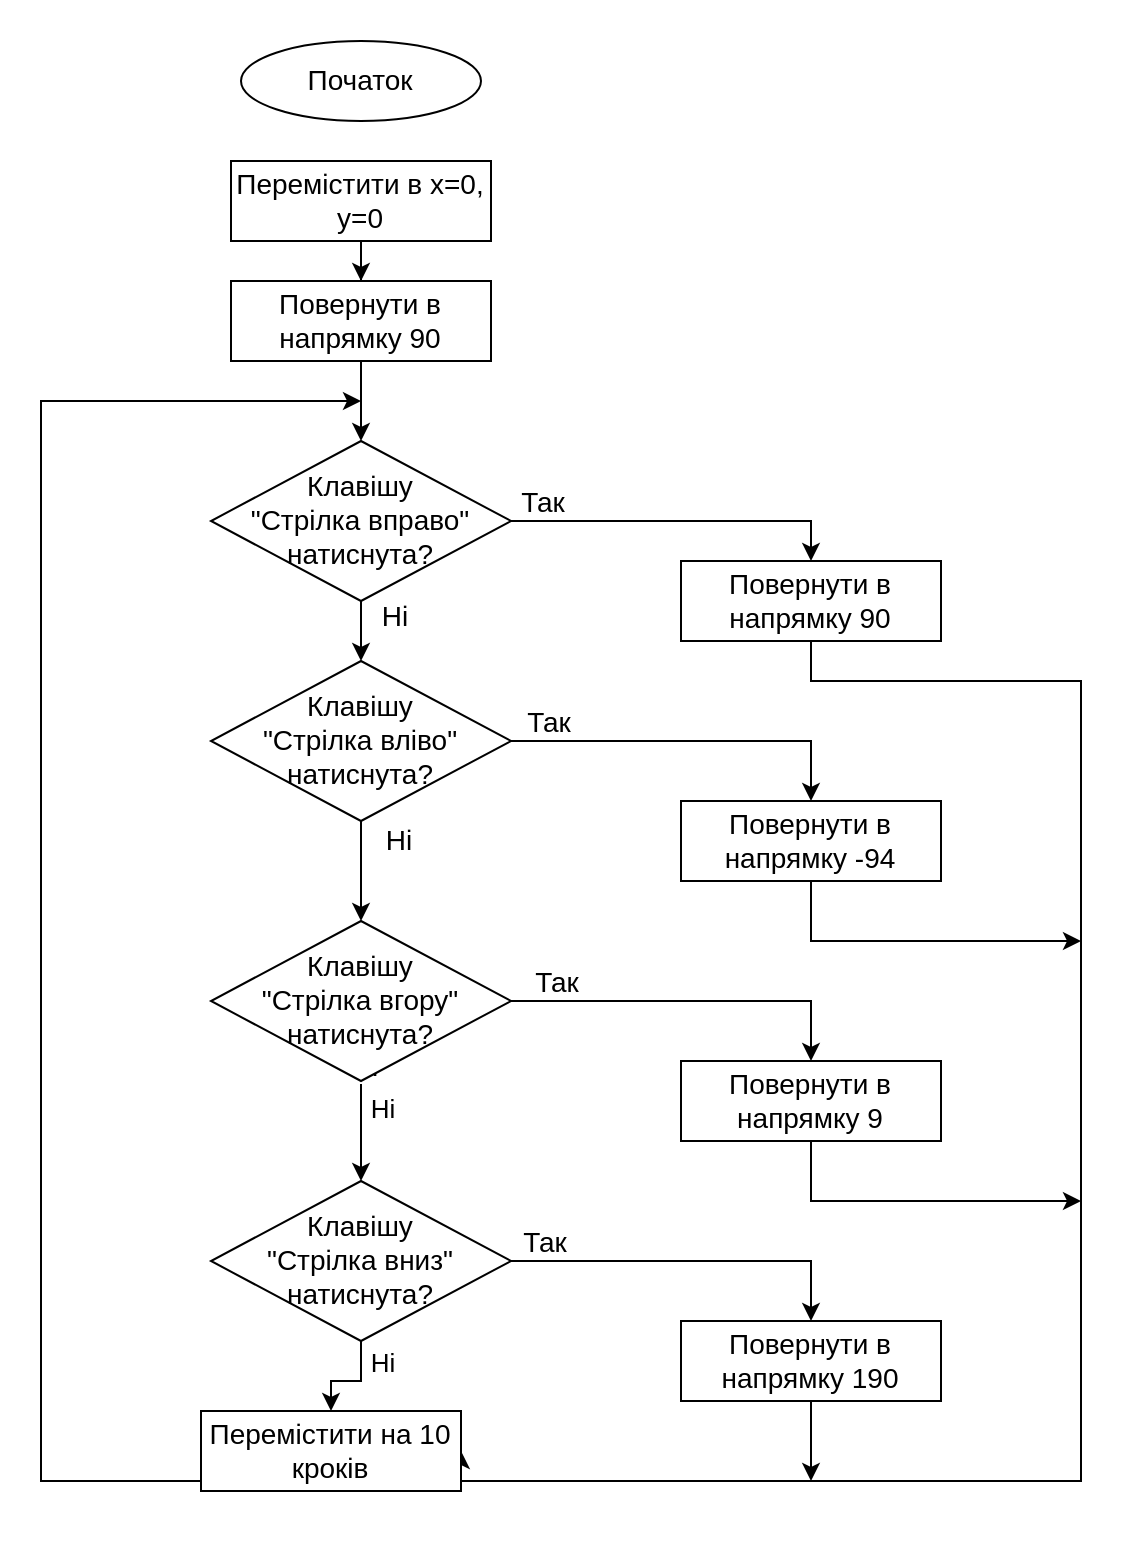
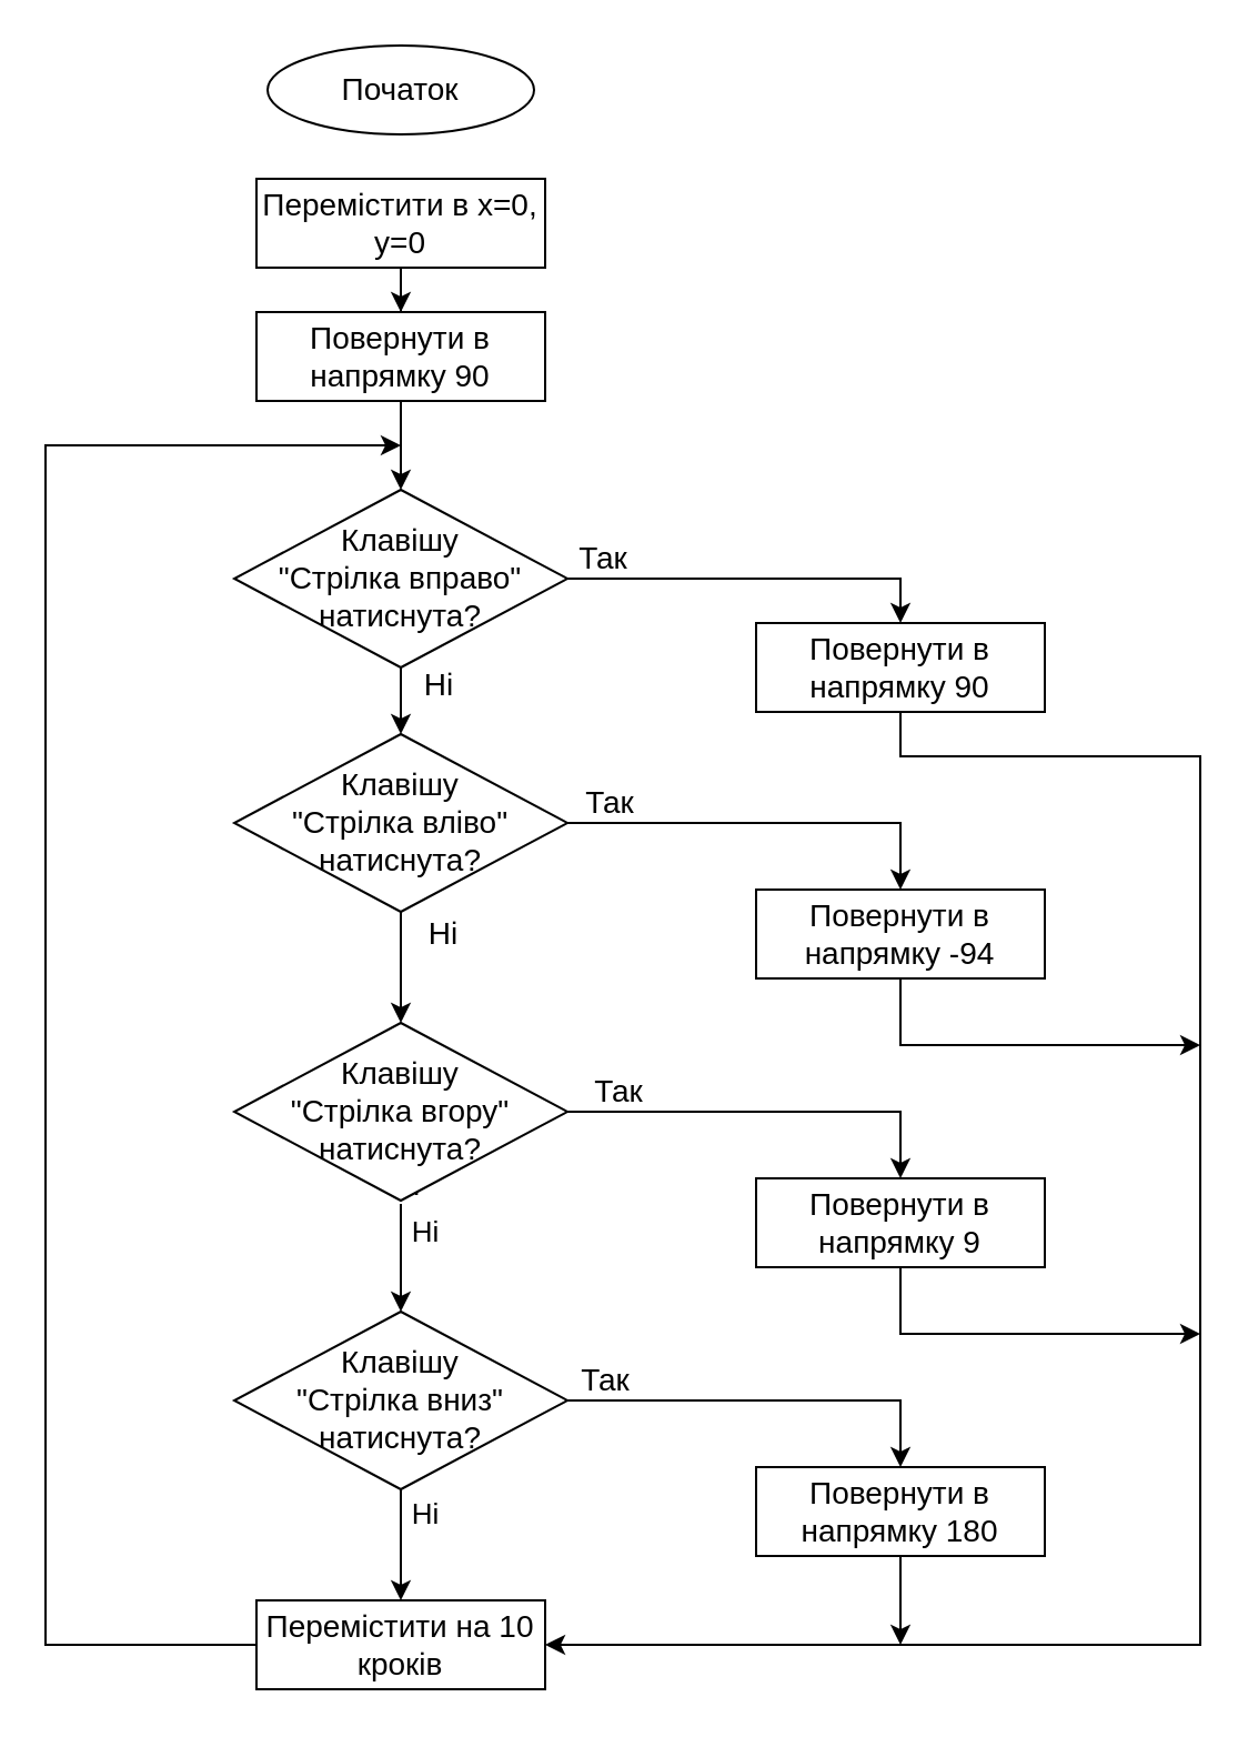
  <mxCell id="0" />
  <mxCell id="1" parent="0" />
  <mxCell id="2" value="Початок" style="ellipse;whiteSpace=wrap;html=1;fontSize=14;" vertex="1" parent="1"><mxGeometry x="120" y="20" width="120" height="40" as="geometry" /></mxCell>
  <mxCell id="3" style="edgeStyle=orthogonalEdgeStyle;rounded=0;orthogonalLoop=1;jettySize=auto;html=1;exitX=0.5;exitY=1;exitDx=0;exitDy=0;fontSize=14;" edge="1" parent="1" source="4" target="6"><mxGeometry relative="1" as="geometry" /></mxCell>
  <mxCell id="4" value="Перемістити в x=0, y=0" style="rounded=0;whiteSpace=wrap;html=1;fontSize=14;" vertex="1" parent="1"><mxGeometry x="115" y="80" width="130" height="40" as="geometry" /></mxCell>
  <mxCell id="5" style="edgeStyle=orthogonalEdgeStyle;rounded=0;orthogonalLoop=1;jettySize=auto;html=1;exitX=0.5;exitY=1;exitDx=0;exitDy=0;fontSize=14;" edge="1" parent="1" source="6" target="11"><mxGeometry relative="1" as="geometry" /></mxCell>
  <mxCell id="6" value="Повернути в напрямку 90" style="rounded=0;whiteSpace=wrap;html=1;fontSize=14;" vertex="1" parent="1"><mxGeometry x="115" y="140" width="130" height="40" as="geometry" /></mxCell>
  <mxCell id="7" style="edgeStyle=orthogonalEdgeStyle;rounded=0;orthogonalLoop=1;jettySize=auto;html=1;exitX=1;exitY=0.5;exitDx=0;exitDy=0;entryX=0.5;entryY=0;entryDx=0;entryDy=0;fontSize=14;" edge="1" parent="1" source="11" target="18"><mxGeometry relative="1" as="geometry" /></mxCell>
  <mxCell id="8" value="Так" style="edgeLabel;html=1;align=center;verticalAlign=middle;resizable=0;points=[];fontSize=14;" vertex="1" connectable="0" parent="7"><mxGeometry x="-0.52" relative="1" as="geometry"><mxPoint x="-26" y="-10" as="offset" /></mxGeometry></mxCell>
  <mxCell id="9" style="edgeStyle=orthogonalEdgeStyle;rounded=0;orthogonalLoop=1;jettySize=auto;html=1;entryX=0.5;entryY=0;entryDx=0;entryDy=0;exitX=0.5;exitY=1;exitDx=0;exitDy=0;fontSize=14;" edge="1" parent="1" source="11" target="16"><mxGeometry relative="1" as="geometry"><Array as="points"><mxPoint x="180" y="320" /><mxPoint x="180" y="320" /></Array></mxGeometry></mxCell>
  <mxCell id="10" value="Ні" style="edgeLabel;html=1;align=center;verticalAlign=middle;resizable=0;points=[];fontSize=14;" vertex="1" connectable="0" parent="9"><mxGeometry x="-0.815" y="-1" relative="1" as="geometry"><mxPoint x="17" y="4" as="offset" /></mxGeometry></mxCell>
  <mxCell id="11" value="Клавішу&lt;br&gt;&quot;Стрілка вправо&quot; натиснута?" style="rhombus;whiteSpace=wrap;html=1;fontSize=14;" vertex="1" parent="1"><mxGeometry x="105" y="220" width="150" height="80" as="geometry" /></mxCell>
  <mxCell id="12" style="edgeStyle=orthogonalEdgeStyle;rounded=0;orthogonalLoop=1;jettySize=auto;html=1;fontSize=14;entryX=0.5;entryY=0;entryDx=0;entryDy=0;exitX=1;exitY=0.5;exitDx=0;exitDy=0;" edge="1" parent="1" source="16" target="20"><mxGeometry relative="1" as="geometry"><Array as="points"><mxPoint x="405" y="370" /></Array><mxPoint x="280" y="330" as="sourcePoint" /><mxPoint x="430" y="380" as="targetPoint" /></mxGeometry></mxCell>
  <mxCell id="13" value="Так" style="edgeLabel;html=1;align=center;verticalAlign=middle;resizable=0;points=[];fontSize=14;" vertex="1" connectable="0" parent="12"><mxGeometry x="-0.4" y="1" relative="1" as="geometry"><mxPoint x="-36" y="-9" as="offset" /></mxGeometry></mxCell>
  <mxCell id="14" style="edgeStyle=orthogonalEdgeStyle;rounded=0;orthogonalLoop=1;jettySize=auto;html=1;entryX=0.5;entryY=0;entryDx=0;entryDy=0;exitX=0.5;exitY=1;exitDx=0;exitDy=0;fontSize=14;" edge="1" parent="1" source="16" target="26"><mxGeometry relative="1" as="geometry"><mxPoint x="95" y="460" as="sourcePoint" /><mxPoint x="170" y="620" as="targetPoint" /><Array as="points"><mxPoint x="180" y="450" /><mxPoint x="180" y="450" /></Array></mxGeometry></mxCell>
  <mxCell id="15" value="Ні" style="edgeLabel;html=1;align=center;verticalAlign=middle;resizable=0;points=[];fontSize=14;" vertex="1" connectable="0" parent="14"><mxGeometry x="-0.797" y="-2" relative="1" as="geometry"><mxPoint x="20" y="4" as="offset" /></mxGeometry></mxCell>
  <mxCell id="16" value="Клавішу&lt;br&gt;&quot;Стрілка вліво&quot; натиснута?" style="rhombus;whiteSpace=wrap;html=1;fontSize=14;" vertex="1" parent="1"><mxGeometry x="105" y="330" width="150" height="80" as="geometry" /></mxCell>
  <mxCell id="17" style="edgeStyle=orthogonalEdgeStyle;rounded=0;orthogonalLoop=1;jettySize=auto;html=1;exitX=0.5;exitY=1;exitDx=0;exitDy=0;entryX=1;entryY=0.5;entryDx=0;entryDy=0;fontSize=14;" edge="1" parent="1" source="18" target="37"><mxGeometry relative="1" as="geometry"><Array as="points"><mxPoint x="405" y="340" /><mxPoint x="540" y="340" /><mxPoint x="540" y="740" /></Array></mxGeometry></mxCell>
  <mxCell id="18" value="Повернути в напрямку 90" style="rounded=0;whiteSpace=wrap;html=1;fontSize=14;" vertex="1" parent="1"><mxGeometry x="340" y="280" width="130" height="40" as="geometry" /></mxCell>
  <mxCell id="19" style="edgeStyle=orthogonalEdgeStyle;rounded=0;orthogonalLoop=1;jettySize=auto;html=1;exitX=0.5;exitY=1;exitDx=0;exitDy=0;fontSize=14;" edge="1" parent="1" source="20"><mxGeometry relative="1" as="geometry"><mxPoint x="540" y="470" as="targetPoint" /><Array as="points"><mxPoint x="405" y="470" /><mxPoint x="540" y="470" /></Array></mxGeometry></mxCell>
  <mxCell id="20" value="Повернути в напрямку -94" style="rounded=0;whiteSpace=wrap;html=1;fontSize=14;" vertex="1" parent="1"><mxGeometry x="340" y="400" width="130" height="40" as="geometry" /></mxCell>
  <mxCell id="21" style="edgeStyle=orthogonalEdgeStyle;rounded=0;orthogonalLoop=1;jettySize=auto;html=1;fontSize=14;entryX=0.5;entryY=0;entryDx=0;entryDy=0;exitX=1;exitY=0.5;exitDx=0;exitDy=0;" edge="1" parent="1" source="26" target="28"><mxGeometry relative="1" as="geometry"><Array as="points"><mxPoint x="405" y="500" /></Array></mxGeometry></mxCell>
  <mxCell id="22" value="Так" style="edgeLabel;html=1;align=center;verticalAlign=middle;resizable=0;points=[];fontSize=14;" vertex="1" connectable="0" parent="21"><mxGeometry x="0.32" y="3" relative="1" as="geometry"><mxPoint x="-97" y="-7" as="offset" /></mxGeometry></mxCell>
  <mxCell id="23" style="edgeStyle=orthogonalEdgeStyle;rounded=0;orthogonalLoop=1;jettySize=auto;html=1;exitX=0.5;exitY=1;exitDx=0;exitDy=0;entryX=0.5;entryY=0;entryDx=0;entryDy=0;fontSize=14;" edge="1" parent="1" source="26" target="33"><mxGeometry relative="1" as="geometry"><Array as="points"><mxPoint x="180" y="590" /><mxPoint x="180" y="590" /></Array></mxGeometry></mxCell>
  <mxCell id="24" value="Ні" style="edgeLabel;html=1;align=center;verticalAlign=middle;resizable=0;points=[];fontSize=14;" vertex="1" connectable="0" parent="23"><mxGeometry x="-0.892" y="1" relative="1" as="geometry"><mxPoint y="-11" as="offset" /></mxGeometry></mxCell>
  <mxCell id="25" value="Ні" style="edgeLabel;html=1;align=center;verticalAlign=middle;resizable=0;points=[];fontSize=13;" vertex="1" connectable="0" parent="23"><mxGeometry x="-0.467" relative="1" as="geometry"><mxPoint x="10" as="offset" /></mxGeometry></mxCell>
  <mxCell id="26" value="Клавішу&lt;br&gt;&quot;Стрілка вгору&quot; натиснута?" style="rhombus;whiteSpace=wrap;html=1;fontSize=14;" vertex="1" parent="1"><mxGeometry x="105" y="460" width="150" height="80" as="geometry" /></mxCell>
  <mxCell id="27" style="edgeStyle=orthogonalEdgeStyle;rounded=0;orthogonalLoop=1;jettySize=auto;html=1;exitX=0.5;exitY=1;exitDx=0;exitDy=0;fontSize=14;" edge="1" parent="1" source="28"><mxGeometry relative="1" as="geometry"><mxPoint x="540" y="600" as="targetPoint" /><Array as="points"><mxPoint x="405" y="600" /><mxPoint x="540" y="600" /></Array></mxGeometry></mxCell>
  <mxCell id="28" value="Повернути в напрямку 9" style="rounded=0;whiteSpace=wrap;html=1;fontSize=14;" vertex="1" parent="1"><mxGeometry x="340" y="530" width="130" height="40" as="geometry" /></mxCell>
  <mxCell id="29" style="edgeStyle=orthogonalEdgeStyle;rounded=0;orthogonalLoop=1;jettySize=auto;html=1;fontSize=14;entryX=0.5;entryY=0;entryDx=0;entryDy=0;" edge="1" parent="1" source="33" target="36"><mxGeometry relative="1" as="geometry" /></mxCell>
  <mxCell id="30" value="Так" style="edgeLabel;html=1;align=center;verticalAlign=middle;resizable=0;points=[];fontSize=14;" vertex="1" connectable="0" parent="29"><mxGeometry x="-0.64" y="2" relative="1" as="geometry"><mxPoint x="-16" y="-8" as="offset" /></mxGeometry></mxCell>
  <mxCell id="31" style="edgeStyle=orthogonalEdgeStyle;rounded=0;orthogonalLoop=1;jettySize=auto;html=1;exitX=0.5;exitY=1;exitDx=0;exitDy=0;" edge="1" parent="1" source="33" target="37"><mxGeometry relative="1" as="geometry" /></mxCell>
  <mxCell id="32" value="Ні" style="edgeLabel;html=1;align=center;verticalAlign=middle;resizable=0;points=[];fontSize=13;" vertex="1" connectable="0" parent="31"><mxGeometry x="-0.4" y="2" relative="1" as="geometry"><mxPoint x="8" y="-5" as="offset" /></mxGeometry></mxCell>
  <mxCell id="33" value="Клавішу&lt;br&gt;&quot;Стрілка вниз&quot; натиснута?" style="rhombus;whiteSpace=wrap;html=1;fontSize=14;" vertex="1" parent="1"><mxGeometry x="105" y="590" width="150" height="80" as="geometry" /></mxCell>
  <mxCell id="34" style="edgeStyle=orthogonalEdgeStyle;rounded=0;orthogonalLoop=1;jettySize=auto;html=1;exitX=0;exitY=0.5;exitDx=0;exitDy=0;fontSize=14;" edge="1" parent="1" source="37"><mxGeometry relative="1" as="geometry"><mxPoint x="180" y="200" as="targetPoint" /><Array as="points"><mxPoint x="20" y="740" /><mxPoint x="20" y="200" /></Array></mxGeometry></mxCell>
  <mxCell id="35" style="edgeStyle=orthogonalEdgeStyle;rounded=0;orthogonalLoop=1;jettySize=auto;html=1;exitX=0.5;exitY=1;exitDx=0;exitDy=0;" edge="1" parent="1" source="36"><mxGeometry relative="1" as="geometry"><mxPoint x="405" y="740" as="targetPoint" /></mxGeometry></mxCell>
- <mxCell id="36" value="Повернути в напрямку 190" style="rounded=0;whiteSpace=wrap;html=1;fontSize=14;" vertex="1" parent="1"><mxGeometry x="340" y="660" width="130" height="40" as="geometry" /></mxCell>
- <mxCell id="37" value="Перемістити на 10 кроків" style="rounded=0;whiteSpace=wrap;html=1;fontSize=14;" vertex="1" parent="1"><mxGeometry x="100" y="705" width="130" height="40" as="geometry" /></mxCell>
+ <mxCell id="36" value="Повернути в напрямку 180" style="rounded=0;whiteSpace=wrap;html=1;fontSize=14;" vertex="1" parent="1"><mxGeometry x="340" y="660" width="130" height="40" as="geometry" /></mxCell>
+ <mxCell id="37" value="Перемістити на 10 кроків" style="rounded=0;whiteSpace=wrap;html=1;fontSize=14;" vertex="1" parent="1"><mxGeometry x="115" y="720" width="130" height="40" as="geometry" /></mxCell>
